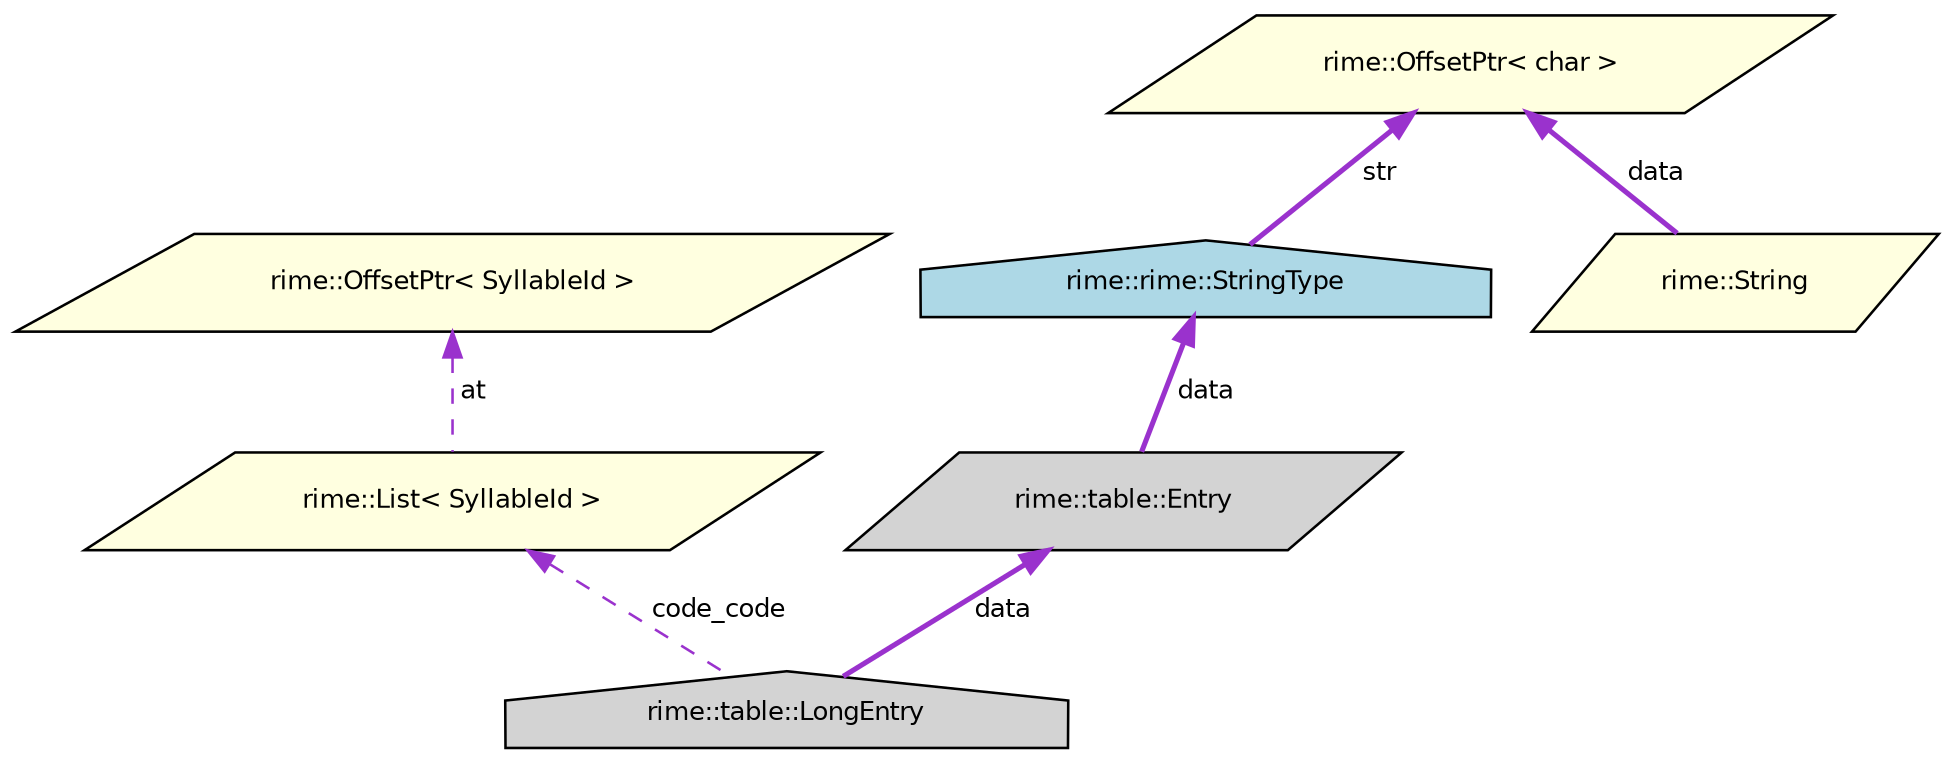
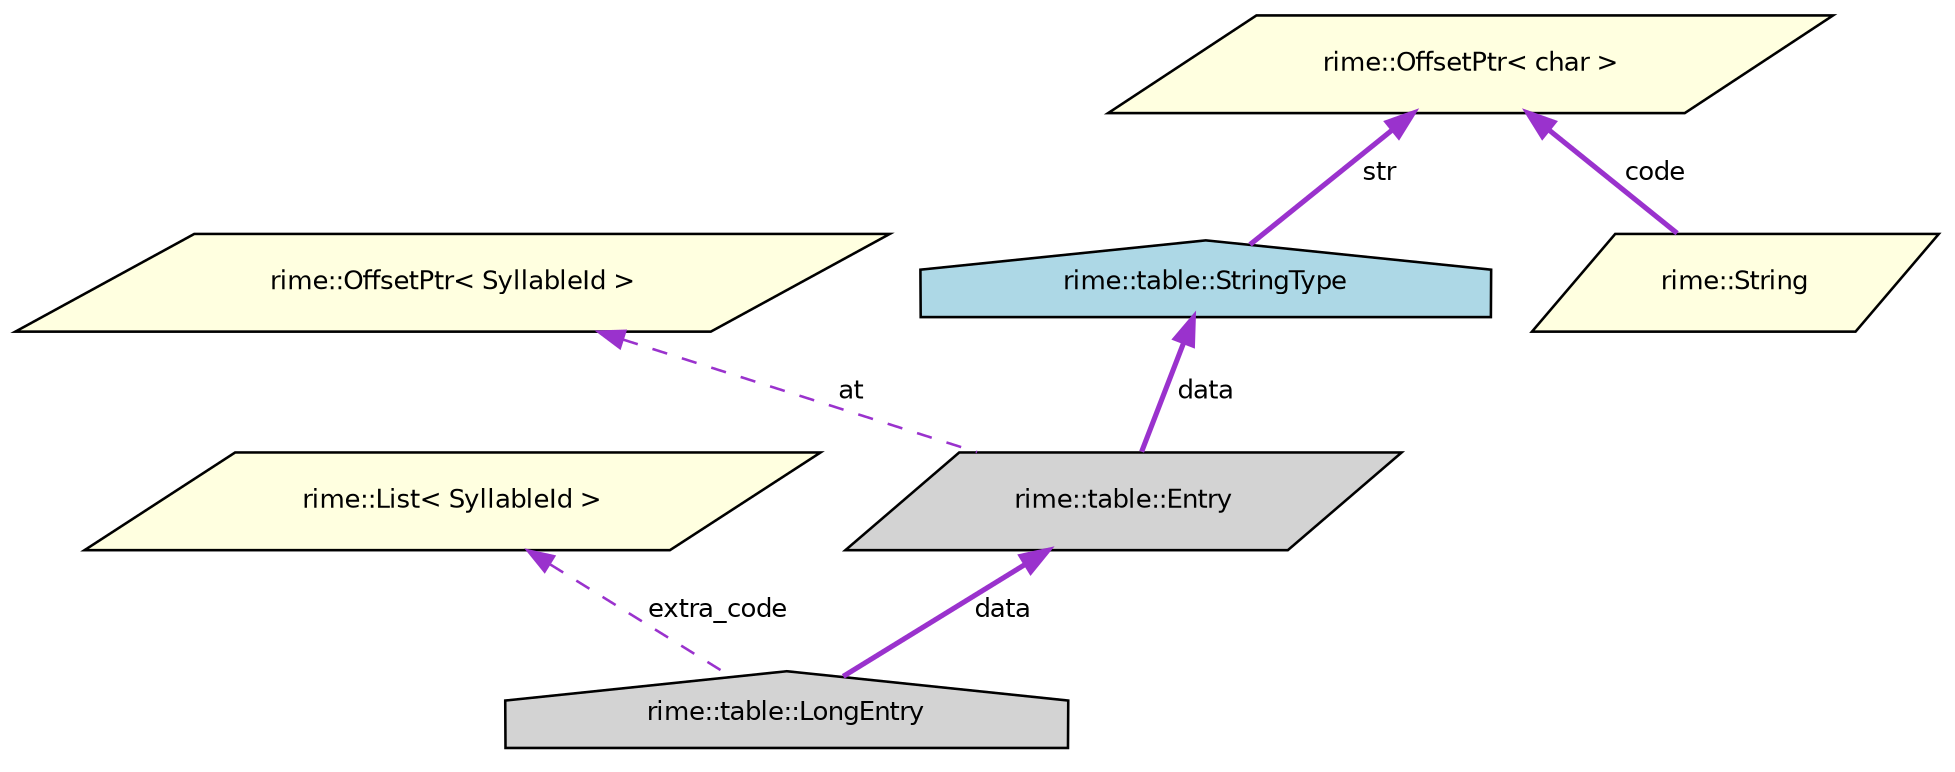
  digraph {
    node [color=black fillcolor=lightyellow fontname=Helvetica fontsize=10 shape=parallelogram style=filled]
    edge [color=darkorchid3 dir=back fontname=Helvetica fontsize=10 labelfontname=Helvetica labelfontsize=10 style=bold]
    n1 [fillcolor=lightgrey fontcolor=black height=0.2 label="rime::table::LongEntry" shape=house width=0.4]
    n2 [height=0.2 label="rime::List\< SyllableId \>" width=0.4]
    n3 [height=0.2 label="rime::OffsetPtr\< SyllableId \>" width=0.4]
    n4 [fillcolor=lightgrey height=0.2 label="rime::table::Entry" width=0.4]
-   n5 [fillcolor=lightblue height=0.2 label="rime::rime::StringType" shape=house width=0.4]
+   n5 [fillcolor=lightblue height=0.2 label="rime::table::StringType" shape=house width=0.4]
    n6 [height=0.2 label="rime::String" width=0.4]
    n7 [height=0.2 label="rime::OffsetPtr\< char \>" width=0.4]
-   n2 -> n1 [label=" code_code" style=dashed]
-   n3 -> n2 [label=" at" style=dashed]
+   n2 -> n1 [label=" extra_code" style=dashed]
+   n3 -> n4 [label=" at" style=dashed]
    n4 -> n1 [label=" data"]
    n5 -> n4 [label=" data"]
    n7 -> n5 [label=" str"]
-   n7 -> n6 [label=" data"]
+   n7 -> n6 [label=" code"]
  }
